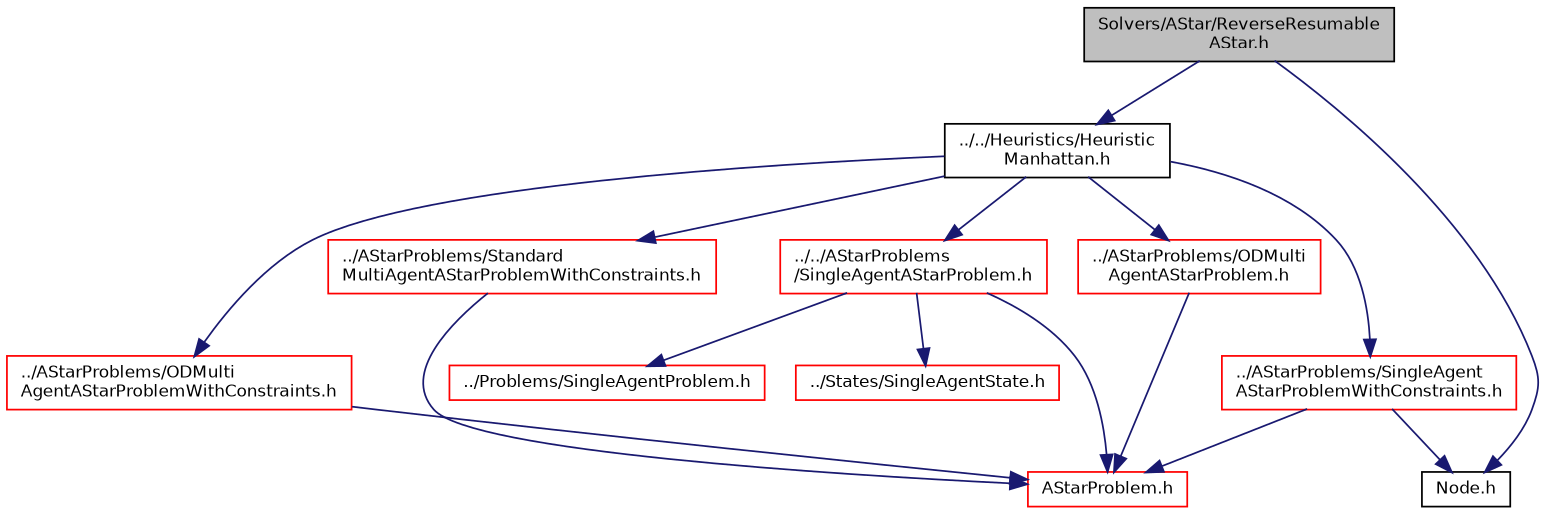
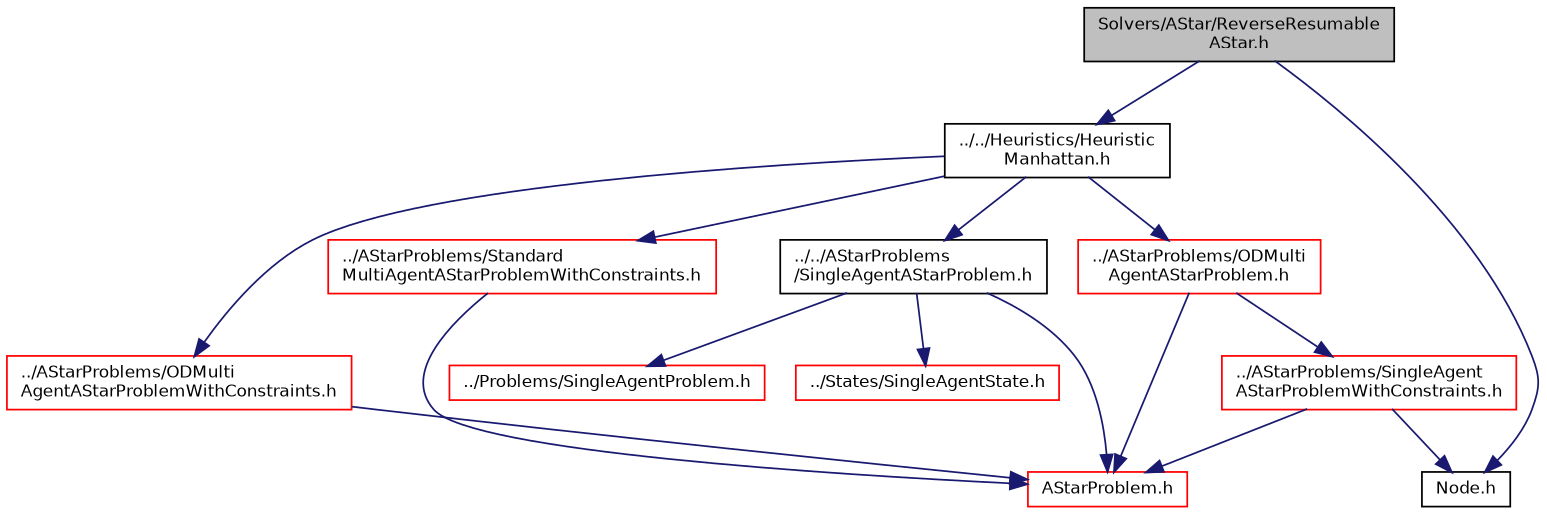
  digraph {
    node [color=red fillcolor=white fontname=Helvetica fontsize=10 shape=record style=filled]
    edge [color=midnightblue fontname=Helvetica fontsize=10 labelfontname=Helvetica labelfontsize=10 style=solid]
    n1 [color=black fillcolor=grey75 fontcolor=black height=0.2 label="Solvers/AStar/ReverseResumable\lAStar.h" width=0.4]
    n2 [color=black height=0.2 label="../../Heuristics/Heuristic\lManhattan.h" width=0.4]
    n3 [color=black height=0.2 label="Node.h" width=0.4]
-   n4 [height=0.2 label="../../AStarProblems\l/SingleAgentAStarProblem.h" width=0.4]
+   n4 [color=black height=0.2 label="../../AStarProblems\l/SingleAgentAStarProblem.h" width=0.4]
    n5 [height=0.2 label="../Problems/SingleAgentProblem.h" width=0.4]
    n6 [height=0.2 label="../States/SingleAgentState.h" width=0.4]
    n7 [height=0.2 label="AStarProblem.h" width=0.4]
    n8 [height=0.2 label="../AStarProblems/ODMulti\lAgentAStarProblem.h" width=0.4]
    n9 [height=0.2 label="../AStarProblems/ODMulti\lAgentAStarProblemWithConstraints.h" width=0.4]
    n10 [height=0.2 label="../AStarProblems/SingleAgent\lAStarProblemWithConstraints.h" width=0.4]
    n11 [height=0.2 label="../AStarProblems/Standard\lMultiAgentAStarProblemWithConstraints.h" width=0.4]
    n1 -> n2
    n1 -> n3
    n2 -> n4
    n2 -> n8
    n2 -> n9
-   n2 -> n10
+   n8 -> n10
    n2 -> n11
    n4 -> n5
    n4 -> n6
    n4 -> n7
    n8 -> n7
    n9 -> n7
    n10 -> n3
    n10 -> n7
    n11 -> n7
  }
